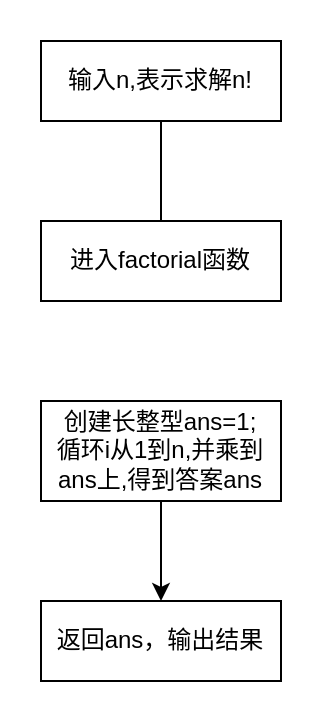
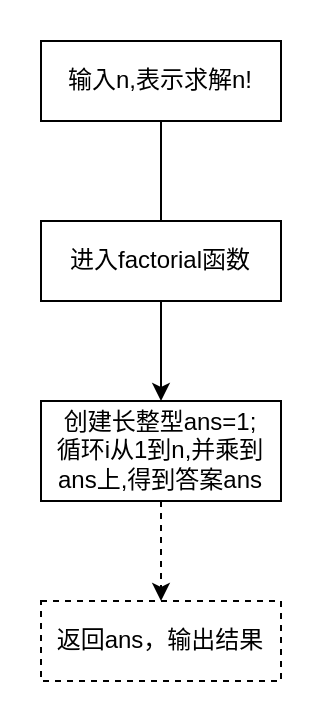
  <mxCell id="0" />
  <mxCell id="1" parent="0" />
  <mxCell id="2" value="" style="edgeStyle=orthogonalEdgeStyle;rounded=0;orthogonalLoop=1;jettySize=auto;html=1;endArrow=none;" edge="1" parent="1" source="3" target="5"><mxGeometry relative="1" as="geometry" /></mxCell>
  <mxCell id="3" value="输入n,表示求解n!" style="rounded=0;whiteSpace=wrap;html=1;" vertex="1" parent="1"><mxGeometry x="20" y="20" width="120" height="40" as="geometry" /></mxCell>
+ <mxCell id="4" value="" style="edgeStyle=orthogonalEdgeStyle;rounded=0;orthogonalLoop=1;jettySize=auto;html=1;" edge="1" parent="1" source="5" target="7"><mxGeometry relative="1" as="geometry" /></mxCell>
  <mxCell id="5" value="进入factorial函数" style="whiteSpace=wrap;html=1;rounded=0;" vertex="1" parent="1"><mxGeometry x="20" y="110" width="120" height="40" as="geometry" /></mxCell>
- <mxCell id="6" value="" style="edgeStyle=orthogonalEdgeStyle;rounded=0;orthogonalLoop=1;jettySize=auto;html=1;" edge="1" parent="1" source="7" target="8"><mxGeometry relative="1" as="geometry" /></mxCell>
+ <mxCell id="6" value="" style="edgeStyle=orthogonalEdgeStyle;rounded=0;orthogonalLoop=1;jettySize=auto;html=1;dashed=1;" edge="1" parent="1" source="7" target="8"><mxGeometry relative="1" as="geometry" /></mxCell>
  <mxCell id="7" value="创建长整型ans=1;&lt;br&gt;循环i从1到n,并乘到ans上,得到答案ans" style="whiteSpace=wrap;html=1;rounded=0;" vertex="1" parent="1"><mxGeometry x="20" y="200" width="120" height="50" as="geometry" /></mxCell>
- <mxCell id="8" value="返回ans，输出结果" style="whiteSpace=wrap;html=1;rounded=0;" vertex="1" parent="1"><mxGeometry x="20" y="300" width="120" height="40" as="geometry" /></mxCell>
+ <mxCell id="8" value="返回ans，输出结果" style="whiteSpace=wrap;html=1;rounded=0;dashed=1;" vertex="1" parent="1"><mxGeometry x="20" y="300" width="120" height="40" as="geometry" /></mxCell>
